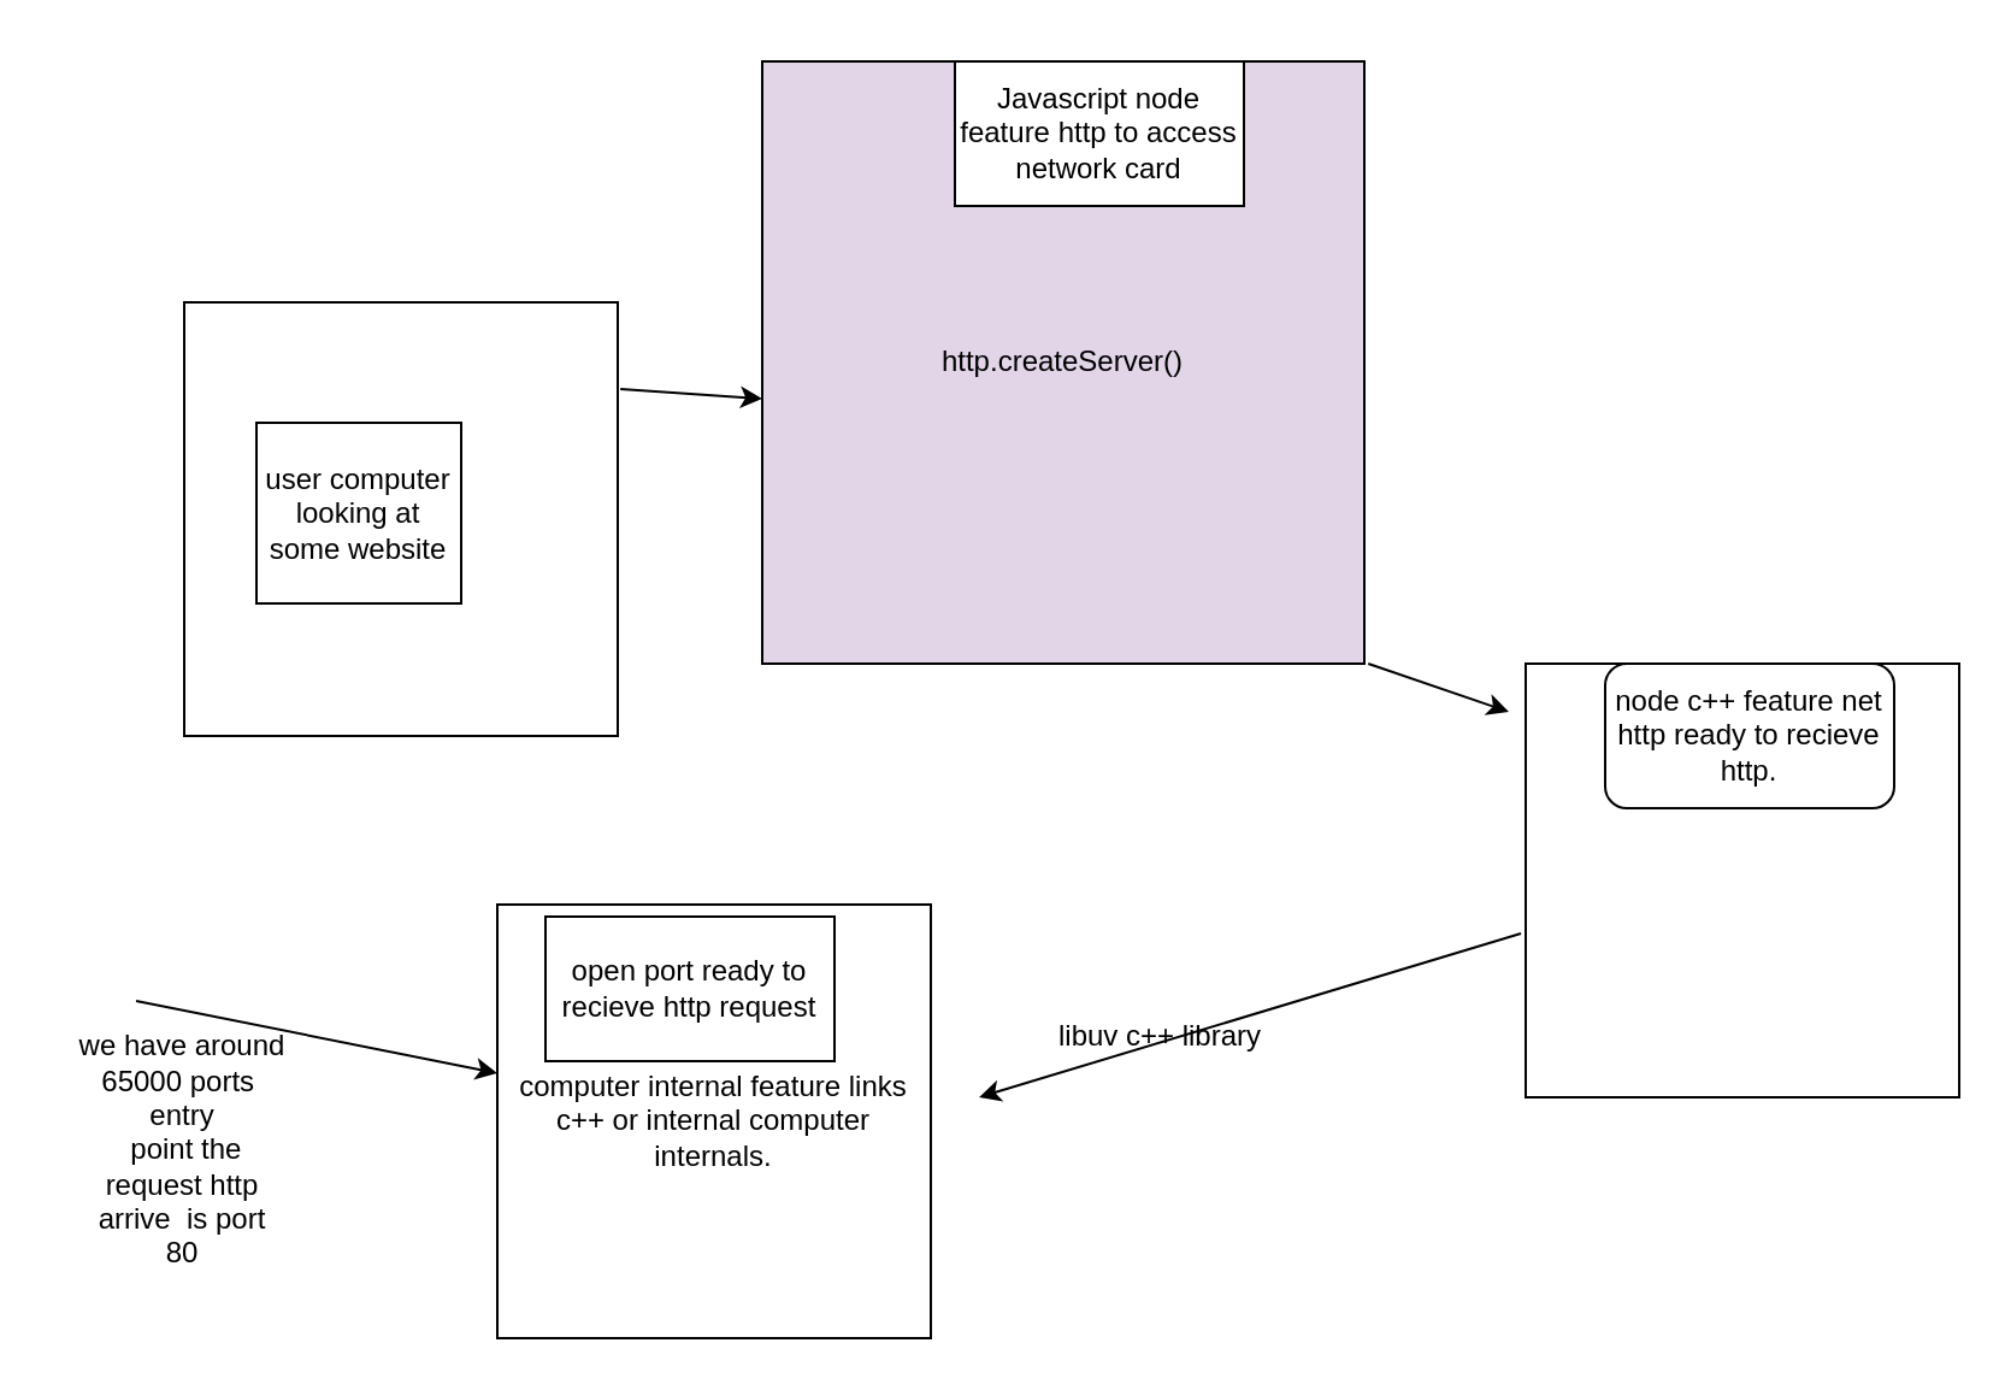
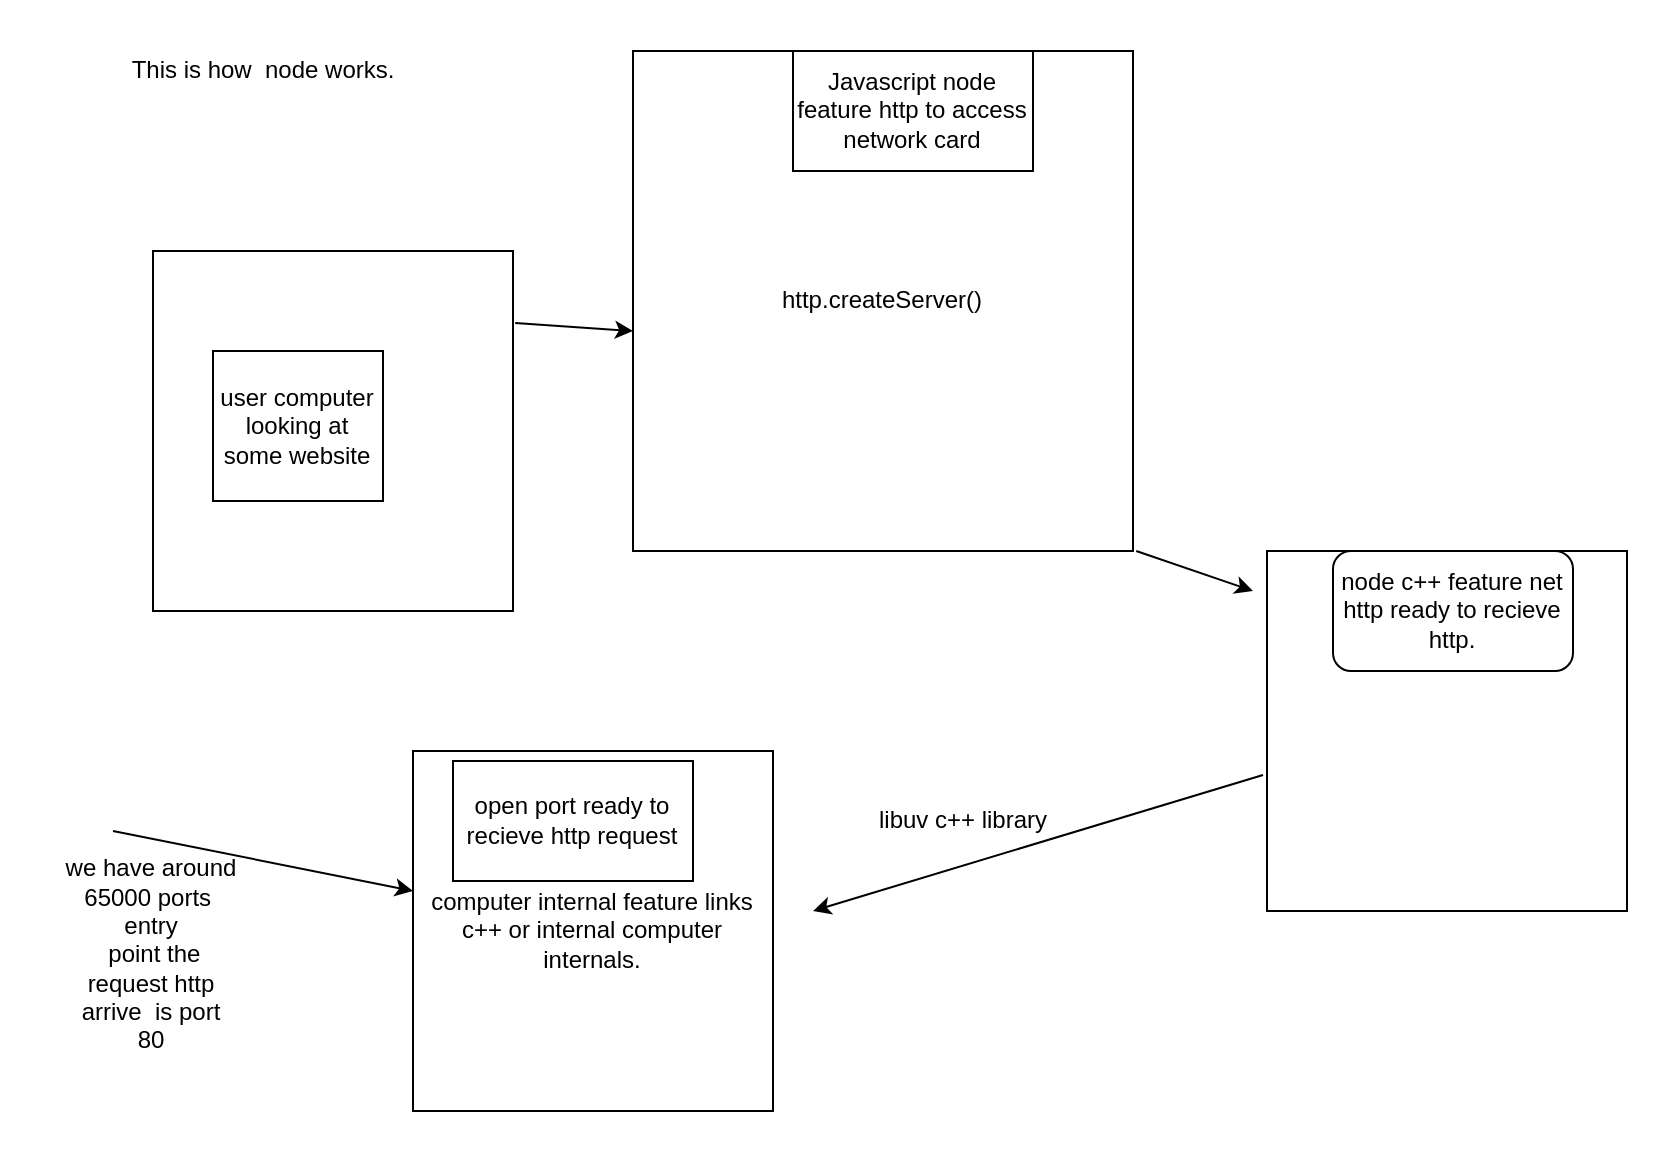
  <mxCell id="0" />
  <mxCell id="1" parent="0" />
  <mxCell id="2" style="edgeStyle=none;html=1;exitX=-0.011;exitY=0.622;exitDx=0;exitDy=0;exitPerimeter=0;" edge="1" parent="1" source="8"><mxGeometry relative="1" as="geometry"><mxPoint x="406" y="455" as="targetPoint" /></mxGeometry></mxCell>
  <mxCell id="3" style="edgeStyle=none;html=1;exitX=1.006;exitY=0.2;exitDx=0;exitDy=0;exitPerimeter=0;entryX=0;entryY=0.56;entryDx=0;entryDy=0;entryPerimeter=0;" edge="1" parent="1" source="6" target="4"><mxGeometry relative="1" as="geometry"><mxPoint x="286" y="205" as="targetPoint" /></mxGeometry></mxCell>
- <mxCell id="4" value="http.createServer()" style="whiteSpace=wrap;html=1;aspect=fixed;fillColor=#e1d5e7;" vertex="1" parent="1"><mxGeometry x="316" y="25" width="250" height="250" as="geometry" /></mxCell>
+ <mxCell id="4" value="http.createServer()" style="whiteSpace=wrap;html=1;aspect=fixed;" vertex="1" parent="1"><mxGeometry x="316" y="25" width="250" height="250" as="geometry" /></mxCell>
  <mxCell id="5" value="Javascript node feature http to access network card" style="rounded=0;whiteSpace=wrap;html=1;" vertex="1" parent="1"><mxGeometry x="396" y="25" width="120" height="60" as="geometry" /></mxCell>
  <mxCell id="6" value="" style="whiteSpace=wrap;html=1;aspect=fixed;" vertex="1" parent="1"><mxGeometry x="76" y="125" width="180" height="180" as="geometry" /></mxCell>
  <mxCell id="7" value="user computer looking at some website" style="rounded=0;whiteSpace=wrap;html=1;" vertex="1" parent="1"><mxGeometry x="106" y="175" width="85" height="75" as="geometry" /></mxCell>
  <mxCell id="8" value="" style="whiteSpace=wrap;html=1;aspect=fixed;" vertex="1" parent="1"><mxGeometry x="633" y="275" width="180" height="180" as="geometry" /></mxCell>
  <mxCell id="9" style="edgeStyle=none;html=1;" edge="1" parent="1"><mxGeometry relative="1" as="geometry"><mxPoint x="626" y="295" as="targetPoint" /><mxPoint x="567.622" y="275" as="sourcePoint" /></mxGeometry></mxCell>
  <mxCell id="10" value="node c++ feature net http ready to recieve http." style="whiteSpace=wrap;html=1;rounded=1;" vertex="1" parent="1"><mxGeometry x="666" y="275" width="120" height="60" as="geometry" /></mxCell>
  <mxCell id="11" value="computer internal feature links c++ or internal computer internals." style="whiteSpace=wrap;html=1;aspect=fixed;" vertex="1" parent="1"><mxGeometry x="206" y="375" width="180" height="180" as="geometry" /></mxCell>
- <mxCell id="12" value="libuv c++ library" style="text;html=1;align=center;verticalAlign=middle;resizable=0;points=[];autosize=1;strokeColor=none;fillColor=none;" vertex="1" parent="1"><mxGeometry x="426" y="415" width="110" height="30" as="geometry" /></mxCell>
+ <mxCell id="12" value="libuv c++ library" style="text;html=1;align=center;verticalAlign=middle;resizable=0;points=[];autosize=1;strokeColor=none;fillColor=none;" vertex="1" parent="1"><mxGeometry x="426" y="395" width="110" height="30" as="geometry" /></mxCell>
  <mxCell id="13" value="open port ready to recieve http request" style="rounded=0;whiteSpace=wrap;html=1;" vertex="1" parent="1"><mxGeometry x="226" y="380" width="120" height="60" as="geometry" /></mxCell>
  <mxCell id="14" value="" style="endArrow=classic;html=1;" edge="1" parent="1"><mxGeometry width="50" height="50" relative="1" as="geometry"><mxPoint x="56" y="415" as="sourcePoint" /><mxPoint x="206" y="445" as="targetPoint" /></mxGeometry></mxCell>
  <mxCell id="15" value="we have around &lt;br&gt;65000 ports&amp;nbsp;&lt;br&gt;entry&lt;br&gt;&amp;nbsp;point the &lt;br&gt;request http &lt;br&gt;arrive&amp;nbsp; is port&lt;br&gt;80" style="text;html=1;align=center;verticalAlign=middle;resizable=0;points=[];autosize=1;strokeColor=none;fillColor=none;" vertex="1" parent="1"><mxGeometry x="20" y="422" width="110" height="110" as="geometry" /></mxCell>
+ <mxCell id="16" value="This is how&amp;nbsp; node works." style="text;html=1;align=center;verticalAlign=middle;resizable=0;points=[];autosize=1;strokeColor=none;fillColor=none;" vertex="1" parent="1"><mxGeometry x="56" y="20" width="150" height="30" as="geometry" /></mxCell>
